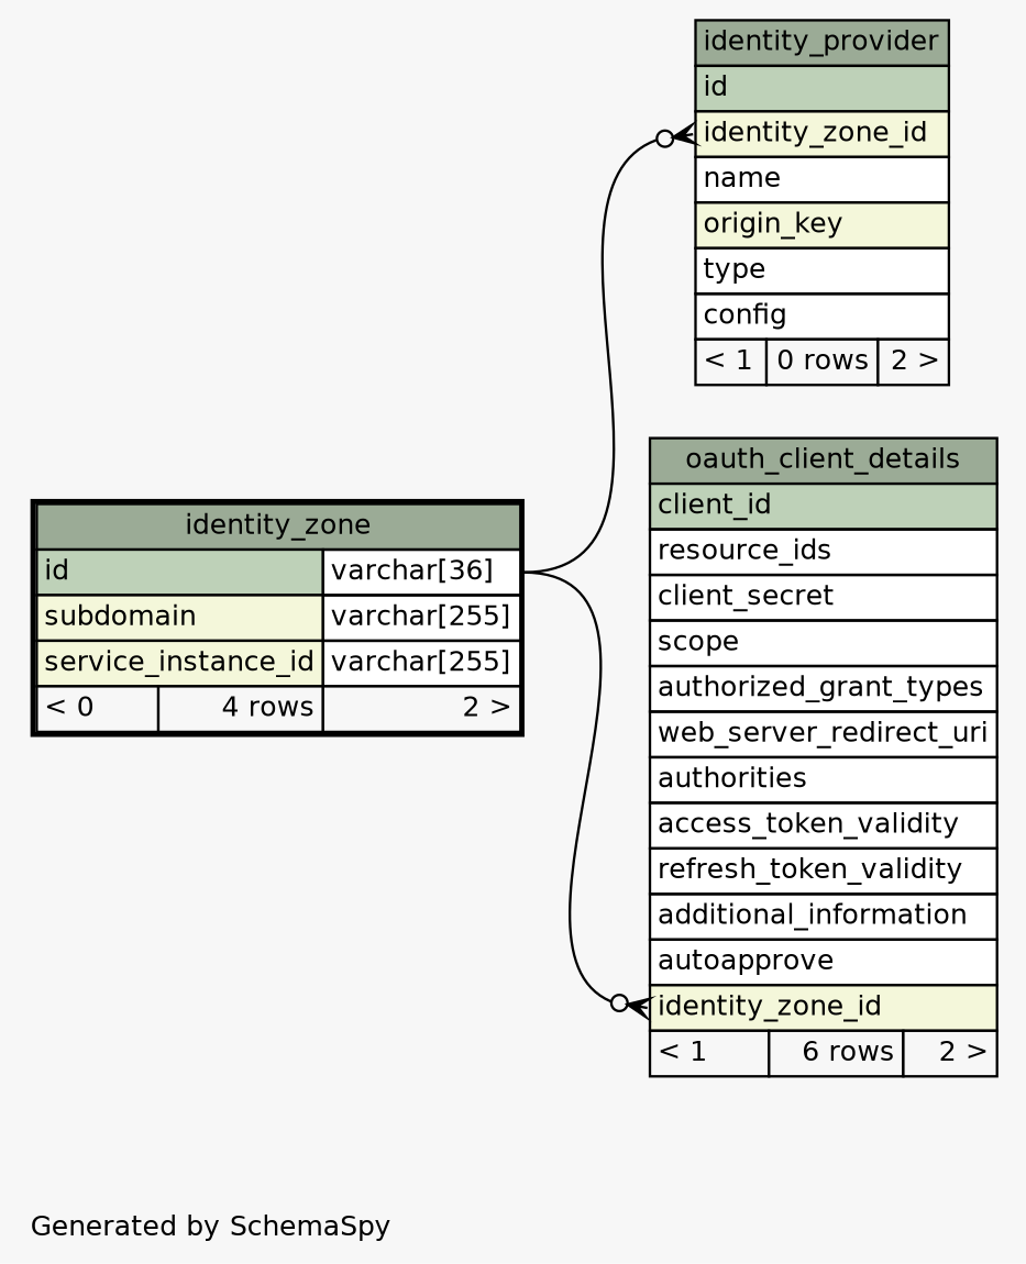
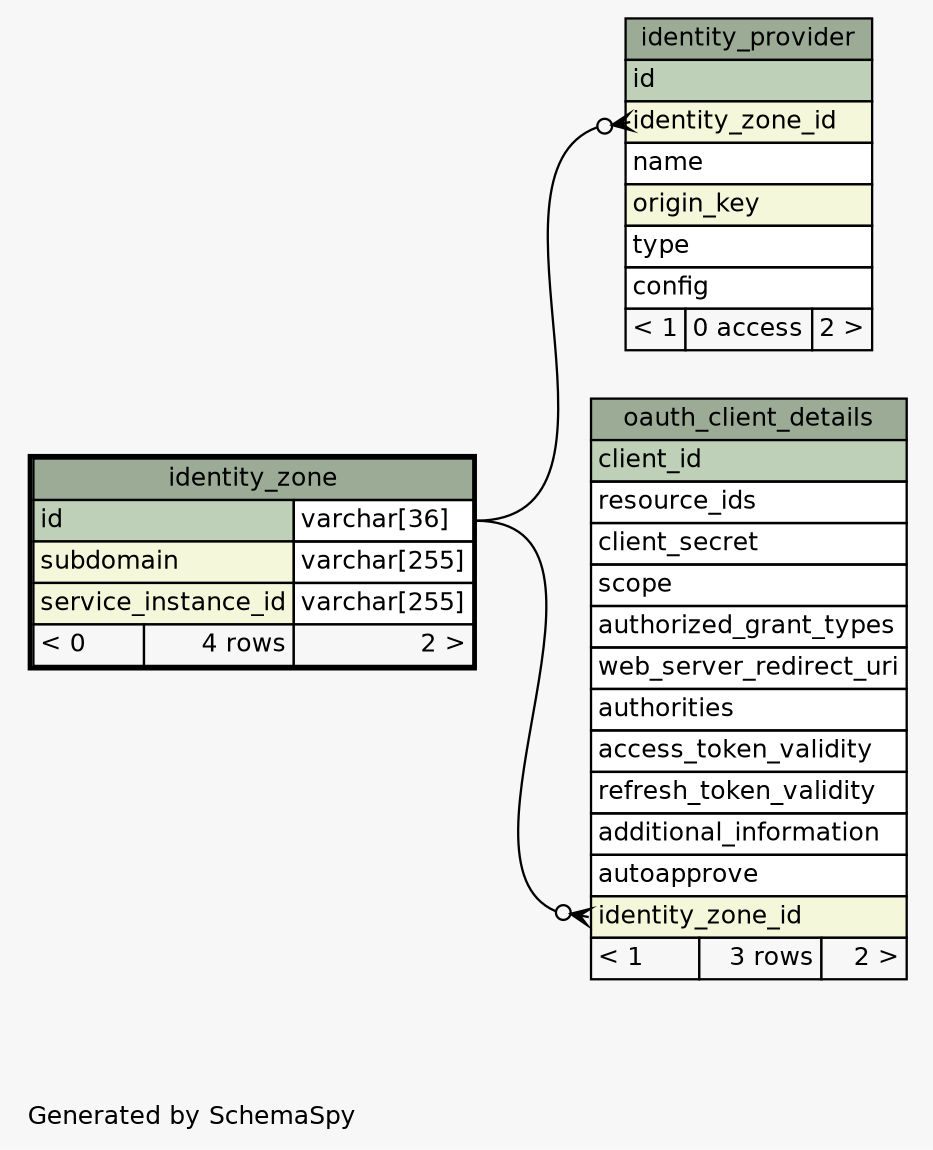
  digraph {
    bgcolor="#f7f7f7"
    fontname=Helvetica
    fontsize=11
    label="\nGenerated by SchemaSpy"
    labeljust=l
    nodesep=0.18
    rankdir=RL
    ranksep=0.46
    node [fontname=Helvetica fontsize=11 shape=plaintext]
    edge [arrowhead=none arrowsize=0.8 arrowtail=crowodot dir=back headport="id.type:e" tailport="identity_zone_id:w"]
-   n1 [label=<     <TABLE BORDER="0" CELLBORDER="1" CELLSPACING="0" BGCOLOR="#ffffff">       <TR><TD COLSPAN="3" BGCOLOR="#9bab96" ALIGN="CENTER">identity_provider</TD></TR>       <TR><TD PORT="id" COLSPAN="3" BGCOLOR="#bed1b8" ALIGN="LEFT">id</TD></TR>       <TR><TD PORT="identity_zone_id" COLSPAN="3" BGCOLOR="#f4f7da" ALIGN="LEFT">identity_zone_id</TD></TR>       <TR><TD PORT="name" COLSPAN="3" ALIGN="LEFT">name</TD></TR>       <TR><TD PORT="origin_key" COLSPAN="3" BGCOLOR="#f4f7da" ALIGN="LEFT">origin_key</TD></TR>       <TR><TD PORT="type" COLSPAN="3" ALIGN="LEFT">type</TD></TR>       <TR><TD PORT="config" COLSPAN="3" ALIGN="LEFT">config</TD></TR>       <TR><TD ALIGN="LEFT" BGCOLOR="#f7f7f7">&lt; 1</TD><TD ALIGN="RIGHT" BGCOLOR="#f7f7f7">0 rows</TD><TD ALIGN="RIGHT" BGCOLOR="#f7f7f7">2 &gt;</TD></TR>     </TABLE>>]
+   n1 [label=<     <TABLE BORDER="0" CELLBORDER="1" CELLSPACING="0" BGCOLOR="#ffffff">       <TR><TD COLSPAN="3" BGCOLOR="#9bab96" ALIGN="CENTER">identity_provider</TD></TR>       <TR><TD PORT="id" COLSPAN="3" BGCOLOR="#bed1b8" ALIGN="LEFT">id</TD></TR>       <TR><TD PORT="identity_zone_id" COLSPAN="3" BGCOLOR="#f4f7da" ALIGN="LEFT">identity_zone_id</TD></TR>       <TR><TD PORT="name" COLSPAN="3" ALIGN="LEFT">name</TD></TR>       <TR><TD PORT="origin_key" COLSPAN="3" BGCOLOR="#f4f7da" ALIGN="LEFT">origin_key</TD></TR>       <TR><TD PORT="type" COLSPAN="3" ALIGN="LEFT">type</TD></TR>       <TR><TD PORT="config" COLSPAN="3" ALIGN="LEFT">config</TD></TR>       <TR><TD ALIGN="LEFT" BGCOLOR="#f7f7f7">&lt; 1</TD><TD ALIGN="RIGHT" BGCOLOR="#f7f7f7">0 access</TD><TD ALIGN="RIGHT" BGCOLOR="#f7f7f7">2 &gt;</TD></TR>     </TABLE>>]
    n2 [label=<     <TABLE BORDER="2" CELLBORDER="1" CELLSPACING="0" BGCOLOR="#ffffff">       <TR><TD COLSPAN="3" BGCOLOR="#9bab96" ALIGN="CENTER">identity_zone</TD></TR>       <TR><TD PORT="id" COLSPAN="2" BGCOLOR="#bed1b8" ALIGN="LEFT">id</TD><TD PORT="id.type" ALIGN="LEFT">varchar[36]</TD></TR>       <TR><TD PORT="subdomain" COLSPAN="2" BGCOLOR="#f4f7da" ALIGN="LEFT">subdomain</TD><TD PORT="subdomain.type" ALIGN="LEFT">varchar[255]</TD></TR>       <TR><TD PORT="service_instance_id" COLSPAN="2" BGCOLOR="#f4f7da" ALIGN="LEFT">service_instance_id</TD><TD PORT="service_instance_id.type" ALIGN="LEFT">varchar[255]</TD></TR>       <TR><TD ALIGN="LEFT" BGCOLOR="#f7f7f7">&lt; 0</TD><TD ALIGN="RIGHT" BGCOLOR="#f7f7f7">4 rows</TD><TD ALIGN="RIGHT" BGCOLOR="#f7f7f7">2 &gt;</TD></TR>     </TABLE>>]
-   n3 [label=<     <TABLE BORDER="0" CELLBORDER="1" CELLSPACING="0" BGCOLOR="#ffffff">       <TR><TD COLSPAN="3" BGCOLOR="#9bab96" ALIGN="CENTER">oauth_client_details</TD></TR>       <TR><TD PORT="client_id" COLSPAN="3" BGCOLOR="#bed1b8" ALIGN="LEFT">client_id</TD></TR>       <TR><TD PORT="resource_ids" COLSPAN="3" ALIGN="LEFT">resource_ids</TD></TR>       <TR><TD PORT="client_secret" COLSPAN="3" ALIGN="LEFT">client_secret</TD></TR>       <TR><TD PORT="scope" COLSPAN="3" ALIGN="LEFT">scope</TD></TR>       <TR><TD PORT="authorized_grant_types" COLSPAN="3" ALIGN="LEFT">authorized_grant_types</TD></TR>       <TR><TD PORT="web_server_redirect_uri" COLSPAN="3" ALIGN="LEFT">web_server_redirect_uri</TD></TR>       <TR><TD PORT="authorities" COLSPAN="3" ALIGN="LEFT">authorities</TD></TR>       <TR><TD PORT="access_token_validity" COLSPAN="3" ALIGN="LEFT">access_token_validity</TD></TR>       <TR><TD PORT="refresh_token_validity" COLSPAN="3" ALIGN="LEFT">refresh_token_validity</TD></TR>       <TR><TD PORT="additional_information" COLSPAN="3" ALIGN="LEFT">additional_information</TD></TR>       <TR><TD PORT="autoapprove" COLSPAN="3" ALIGN="LEFT">autoapprove</TD></TR>       <TR><TD PORT="identity_zone_id" COLSPAN="3" BGCOLOR="#f4f7da" ALIGN="LEFT">identity_zone_id</TD></TR>       <TR><TD ALIGN="LEFT" BGCOLOR="#f7f7f7">&lt; 1</TD><TD ALIGN="RIGHT" BGCOLOR="#f7f7f7">6 rows</TD><TD ALIGN="RIGHT" BGCOLOR="#f7f7f7">2 &gt;</TD></TR>     </TABLE>>]
+   n3 [label=<     <TABLE BORDER="0" CELLBORDER="1" CELLSPACING="0" BGCOLOR="#ffffff">       <TR><TD COLSPAN="3" BGCOLOR="#9bab96" ALIGN="CENTER">oauth_client_details</TD></TR>       <TR><TD PORT="client_id" COLSPAN="3" BGCOLOR="#bed1b8" ALIGN="LEFT">client_id</TD></TR>       <TR><TD PORT="resource_ids" COLSPAN="3" ALIGN="LEFT">resource_ids</TD></TR>       <TR><TD PORT="client_secret" COLSPAN="3" ALIGN="LEFT">client_secret</TD></TR>       <TR><TD PORT="scope" COLSPAN="3" ALIGN="LEFT">scope</TD></TR>       <TR><TD PORT="authorized_grant_types" COLSPAN="3" ALIGN="LEFT">authorized_grant_types</TD></TR>       <TR><TD PORT="web_server_redirect_uri" COLSPAN="3" ALIGN="LEFT">web_server_redirect_uri</TD></TR>       <TR><TD PORT="authorities" COLSPAN="3" ALIGN="LEFT">authorities</TD></TR>       <TR><TD PORT="access_token_validity" COLSPAN="3" ALIGN="LEFT">access_token_validity</TD></TR>       <TR><TD PORT="refresh_token_validity" COLSPAN="3" ALIGN="LEFT">refresh_token_validity</TD></TR>       <TR><TD PORT="additional_information" COLSPAN="3" ALIGN="LEFT">additional_information</TD></TR>       <TR><TD PORT="autoapprove" COLSPAN="3" ALIGN="LEFT">autoapprove</TD></TR>       <TR><TD PORT="identity_zone_id" COLSPAN="3" BGCOLOR="#f4f7da" ALIGN="LEFT">identity_zone_id</TD></TR>       <TR><TD ALIGN="LEFT" BGCOLOR="#f7f7f7">&lt; 1</TD><TD ALIGN="RIGHT" BGCOLOR="#f7f7f7">3 rows</TD><TD ALIGN="RIGHT" BGCOLOR="#f7f7f7">2 &gt;</TD></TR>     </TABLE>>]
    n1 -> n2
    n3 -> n2
  }
